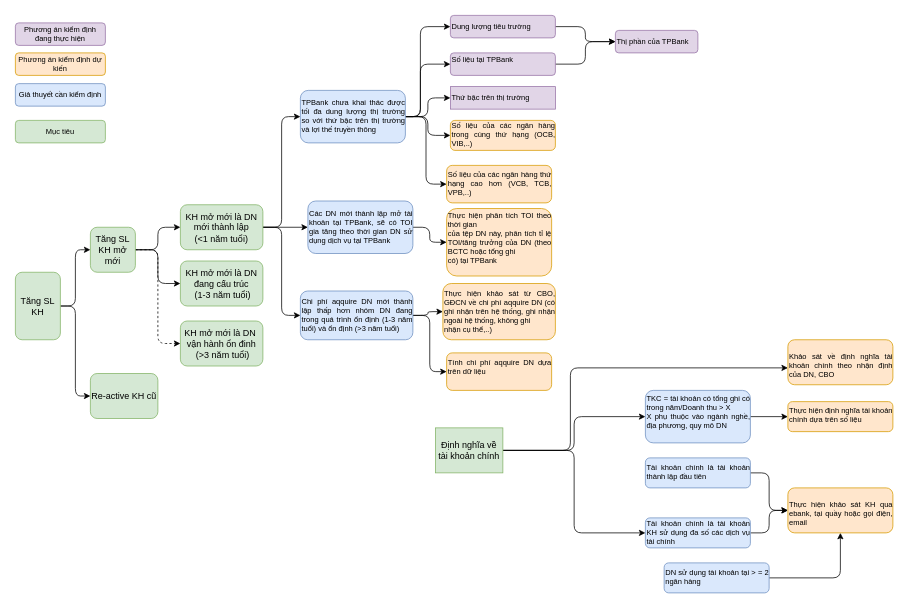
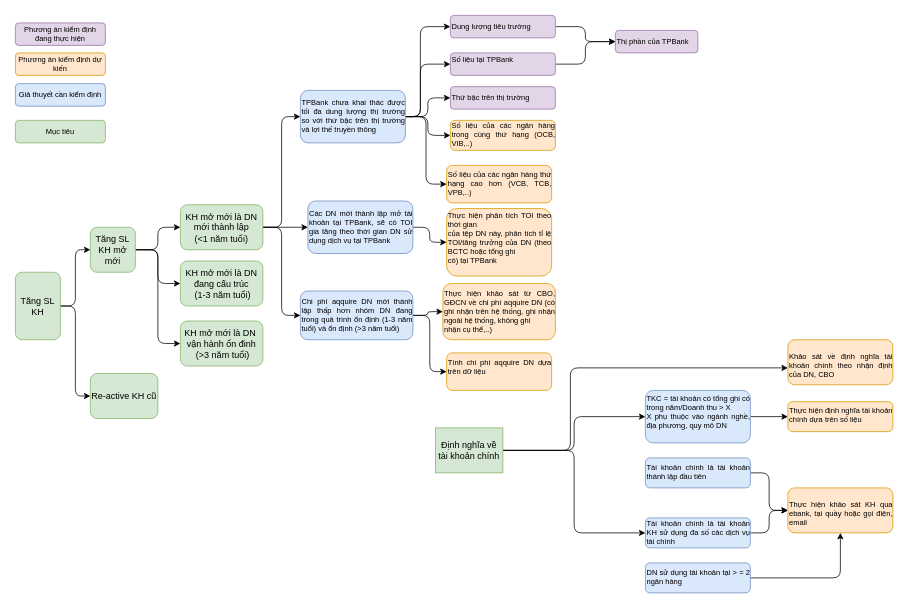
  <mxCell id="0" />
  <mxCell id="1" parent="0" />
  <mxCell id="2" style="edgeStyle=orthogonalEdgeStyle;rounded=1;orthogonalLoop=1;jettySize=auto;html=1;fontSize=10;" edge="1" parent="1" source="5" target="7"><mxGeometry relative="1" as="geometry" /></mxCell>
  <mxCell id="3" style="edgeStyle=orthogonalEdgeStyle;rounded=1;orthogonalLoop=1;jettySize=auto;html=1;" edge="1" parent="1" source="5" target="9"><mxGeometry relative="1" as="geometry"><Array as="points"><mxPoint x="760" y="600" /><mxPoint x="760" y="490" /><mxPoint x="1109" y="490" /></Array></mxGeometry></mxCell>
  <mxCell id="4" style="edgeStyle=orthogonalEdgeStyle;rounded=1;orthogonalLoop=1;jettySize=auto;html=1;entryX=0;entryY=0.5;entryDx=0;entryDy=0;" edge="1" parent="1" source="5" target="31"><mxGeometry relative="1" as="geometry" /></mxCell>
  <mxCell id="5" value="&lt;p style=&quot;margin-top: 0pt; margin-bottom: 0pt; margin-left: 0in; direction: ltr; unicode-bidi: embed; word-break: normal;&quot;&gt;Định nghĩa về tài khoản chính&lt;/p&gt;" style="whiteSpace=wrap;html=1;fillColor=#d5e8d4;strokeColor=#82b366;rounded=0;" vertex="1" parent="1"><mxGeometry x="580" y="570" width="90" height="60" as="geometry" /></mxCell>
  <mxCell id="6" style="edgeStyle=orthogonalEdgeStyle;rounded=1;orthogonalLoop=1;jettySize=auto;html=1;" edge="1" parent="1" source="7" target="8"><mxGeometry relative="1" as="geometry" /></mxCell>
  <mxCell id="7" value="&lt;p style=&quot;margin-top: 0pt; margin-bottom: 0pt; margin-left: 0in; direction: ltr; unicode-bidi: embed; word-break: normal; font-size: 10px;&quot;&gt;&lt;/p&gt;&lt;div style=&quot;text-align: justify; font-size: 10px;&quot;&gt;&lt;span style=&quot;background-color: initial;&quot;&gt;&lt;font style=&quot;font-size: 10px;&quot;&gt;TKC = tài khoản có tổng ghi có trong&amp;nbsp;&lt;/font&gt;&lt;/span&gt;&lt;span style=&quot;background-color: initial;&quot;&gt;năm/Doanh thu &amp;gt; X&lt;/span&gt;&lt;/div&gt;&lt;font style=&quot;font-size: 10px;&quot;&gt;&lt;div style=&quot;text-align: justify;&quot;&gt;&lt;span style=&quot;background-color: initial; font-family: Arial;&quot;&gt;X phụ thuộc vào ngành nghề, địa phương,&amp;nbsp;&lt;/span&gt;&lt;span style=&quot;background-color: initial; font-family: Arial;&quot;&gt;quy mô DN&lt;/span&gt;&lt;/div&gt;&lt;/font&gt;&lt;p&gt;&lt;/p&gt;" style="rounded=1;whiteSpace=wrap;html=1;fillColor=#dae8fc;strokeColor=#6c8ebf;align=left;verticalAlign=middle;" vertex="1" parent="1"><mxGeometry x="860" y="520" width="140" height="70" as="geometry" /></mxCell>
  <mxCell id="8" value="&lt;p style=&quot;margin-top: 0pt; margin-bottom: 0pt; margin-left: 0in; direction: ltr; unicode-bidi: embed; word-break: normal; font-size: 10px;&quot;&gt;&lt;/p&gt;&lt;div style=&quot;text-align: justify; font-size: 10px;&quot;&gt;&lt;div&gt;Thực hiện định nghĩa tài khoản chính dựa trên số liệu&lt;/div&gt;&lt;/div&gt;&lt;p&gt;&lt;/p&gt;" style="rounded=1;whiteSpace=wrap;html=1;fillColor=#ffe6cc;strokeColor=#d79b00;align=left;verticalAlign=top;horizontal=1;" vertex="1" parent="1"><mxGeometry x="1050" y="535" width="140" height="40" as="geometry" /></mxCell>
  <mxCell id="9" value="&lt;p style=&quot;margin-top: 0pt; margin-bottom: 0pt; margin-left: 0in; direction: ltr; unicode-bidi: embed; word-break: normal; font-size: 10px;&quot;&gt;&lt;/p&gt;&lt;div style=&quot;text-align: justify; font-size: 10px;&quot;&gt;&lt;p&gt;Khảo sát về định nghĩa tài khoản chính theo nhận định của DN, CBO&lt;/p&gt;&lt;/div&gt;&lt;p&gt;&lt;/p&gt;" style="rounded=1;whiteSpace=wrap;html=1;fillColor=#ffe6cc;strokeColor=#d79b00;align=left;verticalAlign=top;horizontal=1;" vertex="1" parent="1"><mxGeometry x="1050" y="452.5" width="140" height="60" as="geometry" /></mxCell>
  <mxCell id="10" style="edgeStyle=orthogonalEdgeStyle;rounded=1;orthogonalLoop=1;jettySize=auto;html=1;" edge="1" parent="1" source="11" target="12"><mxGeometry relative="1" as="geometry" /></mxCell>
  <mxCell id="11" value="&lt;p style=&quot;margin-top: 0pt; margin-bottom: 0pt; margin-left: 0in; direction: ltr; unicode-bidi: embed; word-break: normal; font-size: 10px;&quot;&gt;&lt;/p&gt;&lt;div style=&quot;text-align: justify; font-size: 10px;&quot;&gt;&lt;p&gt;Các DN mới thành lập mở tài khoản tại TPBank, sẽ có TOI gia tăng theo thời gian DN sử dụng dịch vụ tại TPBank&lt;/p&gt;&lt;/div&gt;&lt;p&gt;&lt;/p&gt;" style="rounded=1;whiteSpace=wrap;html=1;fillColor=#dae8fc;strokeColor=#6c8ebf;align=left;verticalAlign=middle;" vertex="1" parent="1"><mxGeometry x="410" y="267.5" width="140" height="70" as="geometry" /></mxCell>
  <mxCell id="12" value="&lt;p style=&quot;margin-top: 0pt; margin-bottom: 0pt; margin-left: 0in; direction: ltr; unicode-bidi: embed; word-break: normal; font-size: 10px;&quot;&gt;&lt;/p&gt;&lt;div style=&quot;text-align: justify; font-size: 10px;&quot;&gt;&lt;p style=&quot;language:en-US;margin-top:0pt;margin-bottom:0pt;margin-left:0in;&lt;br/&gt;text-align:center;direction:ltr;unicode-bidi:embed;mso-line-break-override:&lt;br/&gt;none;word-break:normal;punctuation-wrap:hanging&quot;&gt;Thực hiện phân tích TOI theo thời gian&lt;br/&gt;của tệp DN này, phân tích tỉ lệ TOI/tăng trưởng của DN (theo BCTC hoặc tổng ghi&lt;br/&gt;có) tại TPBank&lt;/p&gt;&lt;/div&gt;&lt;p&gt;&lt;/p&gt;" style="rounded=1;whiteSpace=wrap;html=1;fillColor=#ffe6cc;strokeColor=#d79b00;align=left;verticalAlign=middle;" vertex="1" parent="1"><mxGeometry x="595" y="277.5" width="140" height="90" as="geometry" /></mxCell>
  <mxCell id="13" style="edgeStyle=orthogonalEdgeStyle;rounded=1;orthogonalLoop=1;jettySize=auto;html=1;" edge="1" parent="1" source="18" target="24"><mxGeometry relative="1" as="geometry"><Array as="points"><mxPoint x="560" y="155" /><mxPoint x="560" y="35" /></Array></mxGeometry></mxCell>
  <mxCell id="14" style="edgeStyle=orthogonalEdgeStyle;rounded=1;orthogonalLoop=1;jettySize=auto;html=1;entryX=0;entryY=0.5;entryDx=0;entryDy=0;" edge="1" parent="1" source="18" target="21"><mxGeometry relative="1" as="geometry"><Array as="points"><mxPoint x="560" y="155" /><mxPoint x="560" y="85" /></Array></mxGeometry></mxCell>
  <mxCell id="15" style="edgeStyle=orthogonalEdgeStyle;rounded=1;orthogonalLoop=1;jettySize=auto;html=1;" edge="1" parent="1" source="18" target="19"><mxGeometry relative="1" as="geometry" /></mxCell>
  <mxCell id="16" style="edgeStyle=orthogonalEdgeStyle;rounded=1;orthogonalLoop=1;jettySize=auto;html=1;entryX=0;entryY=0.5;entryDx=0;entryDy=0;" edge="1" parent="1" source="18" target="22"><mxGeometry relative="1" as="geometry" /></mxCell>
  <mxCell id="17" style="edgeStyle=orthogonalEdgeStyle;rounded=1;orthogonalLoop=1;jettySize=auto;html=1;" edge="1" parent="1" source="18" target="41"><mxGeometry relative="1" as="geometry" /></mxCell>
  <mxCell id="18" value="&lt;p style=&quot;margin-top: 0pt; margin-bottom: 0pt; margin-left: 0in; direction: ltr; unicode-bidi: embed; word-break: normal; font-size: 10px;&quot;&gt;&lt;/p&gt;&lt;div style=&quot;text-align: justify; font-size: 10px;&quot;&gt;&lt;p&gt;TPBank chưa khai thác được tối đa dung lượng thị trường so với thứ bậc trên thị trường và lợi thế truyền thông&amp;nbsp;&lt;/p&gt;&lt;/div&gt;&lt;p&gt;&lt;/p&gt;" style="rounded=1;whiteSpace=wrap;html=1;fillColor=#dae8fc;strokeColor=#6c8ebf;align=left;verticalAlign=middle;" vertex="1" parent="1"><mxGeometry x="400" y="120" width="140" height="70" as="geometry" /></mxCell>
  <mxCell id="19" value="&lt;p style=&quot;margin-top: 0pt; margin-bottom: 0pt; margin-left: 0in; direction: ltr; unicode-bidi: embed; word-break: normal; font-size: 10px;&quot;&gt;&lt;/p&gt;&lt;div style=&quot;text-align: justify; font-size: 10px;&quot;&gt;&lt;p&gt;Số liệu của các ngân hàng trong cùng thứ hạng (OCB, VIB,..)&lt;/p&gt;&lt;/div&gt;&lt;p&gt;&lt;/p&gt;" style="rounded=1;whiteSpace=wrap;html=1;fillColor=#ffe6cc;strokeColor=#d79b00;align=left;verticalAlign=middle;" vertex="1" parent="1"><mxGeometry x="600" y="160" width="140" height="40" as="geometry" /></mxCell>
  <mxCell id="20" style="edgeStyle=orthogonalEdgeStyle;rounded=1;orthogonalLoop=1;jettySize=auto;html=1;" edge="1" parent="1" source="21" target="25"><mxGeometry relative="1" as="geometry" /></mxCell>
  <mxCell id="21" value="&lt;p style=&quot;margin-top: 0pt; margin-bottom: 0pt; margin-left: 0in; direction: ltr; unicode-bidi: embed; word-break: normal; font-size: 10px;&quot;&gt;&lt;/p&gt;&lt;div style=&quot;text-align: justify; font-size: 10px;&quot;&gt;&lt;p style=&quot;language:en-US;margin-top:0pt;margin-bottom:0pt;margin-left:0in;&lt;br/&gt;text-align:center;direction:ltr;unicode-bidi:embed;mso-line-break-override:&lt;br/&gt;none;word-break:normal;punctuation-wrap:hanging&quot;&gt;Số liệu tại TPBank&lt;/p&gt;&lt;/div&gt;&lt;p&gt;&lt;/p&gt;" style="rounded=1;whiteSpace=wrap;html=1;fillColor=#e1d5e7;strokeColor=#9673a6;align=left;verticalAlign=middle;" vertex="1" parent="1"><mxGeometry x="600" y="70" width="140" height="30" as="geometry" /></mxCell>
  <mxCell id="22" value="&lt;p style=&quot;margin-top: 0pt; margin-bottom: 0pt; margin-left: 0in; direction: ltr; unicode-bidi: embed; word-break: normal; font-size: 10px;&quot;&gt;&lt;/p&gt;&lt;div style=&quot;text-align: justify; font-size: 10px;&quot;&gt;&lt;p&gt;Số liệu của các ngân hàng thứ hạng cao hơn (VCB, TCB, VPB,..)&lt;br&gt;&lt;/p&gt;&lt;/div&gt;&lt;p&gt;&lt;/p&gt;" style="rounded=1;whiteSpace=wrap;html=1;fillColor=#ffe6cc;strokeColor=#d79b00;align=left;verticalAlign=middle;" vertex="1" parent="1"><mxGeometry x="595" y="220" width="140" height="50" as="geometry" /></mxCell>
  <mxCell id="23" style="edgeStyle=orthogonalEdgeStyle;rounded=1;orthogonalLoop=1;jettySize=auto;html=1;" edge="1" parent="1" source="24" target="25"><mxGeometry relative="1" as="geometry" /></mxCell>
  <mxCell id="24" value="&lt;p style=&quot;margin-top: 0pt; margin-bottom: 0pt; margin-left: 0in; direction: ltr; unicode-bidi: embed; word-break: normal; font-size: 10px;&quot;&gt;&lt;/p&gt;&lt;div style=&quot;text-align: justify; font-size: 10px;&quot;&gt;&lt;p&gt;Dung lượng tiêu trường&lt;/p&gt;&lt;/div&gt;&lt;p&gt;&lt;/p&gt;" style="rounded=1;whiteSpace=wrap;html=1;fillColor=#e1d5e7;strokeColor=#9673a6;align=left;verticalAlign=middle;" vertex="1" parent="1"><mxGeometry x="600" width="140" height="30" as="geometry" y="20" /></mxCell>
  <mxCell id="25" value="&lt;p style=&quot;margin-top: 0pt; margin-bottom: 0pt; margin-left: 0in; direction: ltr; unicode-bidi: embed; word-break: normal; font-size: 10px;&quot;&gt;&lt;/p&gt;&lt;div style=&quot;text-align: justify; font-size: 10px;&quot;&gt;&lt;p&gt;Thị phần của TPBank&lt;/p&gt;&lt;/div&gt;&lt;p&gt;&lt;/p&gt;" style="rounded=1;whiteSpace=wrap;html=1;fillColor=#e1d5e7;strokeColor=#9673a6;align=left;verticalAlign=middle;" vertex="1" parent="1"><mxGeometry x="820" y="40" width="110" height="30" as="geometry" /></mxCell>
  <mxCell id="26" style="edgeStyle=orthogonalEdgeStyle;rounded=1;orthogonalLoop=1;jettySize=auto;html=1;" edge="1" parent="1" source="27" target="32"><mxGeometry relative="1" as="geometry" /></mxCell>
  <mxCell id="27" value="&lt;p style=&quot;margin-top: 0pt; margin-bottom: 0pt; margin-left: 0in; direction: ltr; unicode-bidi: embed; word-break: normal; font-size: 10px;&quot;&gt;&lt;/p&gt;&lt;div style=&quot;text-align: justify; font-size: 10px;&quot;&gt;&lt;p&gt;Tài khoản chính là tài khoản thành lập đầu tiên&lt;/p&gt;&lt;/div&gt;&lt;p&gt;&lt;/p&gt;" style="rounded=1;whiteSpace=wrap;html=1;fillColor=#dae8fc;strokeColor=#6c8ebf;align=left;verticalAlign=middle;" vertex="1" parent="1"><mxGeometry x="860" y="610" width="140" height="40" as="geometry" /></mxCell>
  <mxCell id="28" style="edgeStyle=orthogonalEdgeStyle;rounded=1;orthogonalLoop=1;jettySize=auto;html=1;" edge="1" parent="1" source="29" target="32"><mxGeometry relative="1" as="geometry" /></mxCell>
- <mxCell id="29" value="&lt;p style=&quot;margin-top: 0pt; margin-bottom: 0pt; margin-left: 0in; direction: ltr; unicode-bidi: embed; word-break: normal; font-size: 10px;&quot;&gt;&lt;/p&gt;&lt;div style=&quot;text-align: justify; font-size: 10px;&quot;&gt;&lt;p&gt;DN sử dụng tài khoản tại &amp;gt; = 2 ngân hàng&lt;/p&gt;&lt;/div&gt;&lt;p&gt;&lt;/p&gt;" style="rounded=1;whiteSpace=wrap;html=1;fillColor=#dae8fc;strokeColor=#6c8ebf;align=left;verticalAlign=middle;" vertex="1" parent="1"><mxGeometry x="885" y="750" width="140" height="40" as="geometry" /></mxCell>
+ <mxCell id="29" value="&lt;p style=&quot;margin-top: 0pt; margin-bottom: 0pt; margin-left: 0in; direction: ltr; unicode-bidi: embed; word-break: normal; font-size: 10px;&quot;&gt;&lt;/p&gt;&lt;div style=&quot;text-align: justify; font-size: 10px;&quot;&gt;&lt;p&gt;DN sử dụng tài khoản tại &amp;gt; = 2 ngân hàng&lt;/p&gt;&lt;/div&gt;&lt;p&gt;&lt;/p&gt;" style="rounded=1;whiteSpace=wrap;html=1;fillColor=#dae8fc;strokeColor=#6c8ebf;align=left;verticalAlign=middle;" vertex="1" parent="1"><mxGeometry x="860" y="750" width="140" height="40" as="geometry" /></mxCell>
  <mxCell id="30" style="edgeStyle=orthogonalEdgeStyle;rounded=1;orthogonalLoop=1;jettySize=auto;html=1;entryX=0;entryY=0.5;entryDx=0;entryDy=0;" edge="1" parent="1" source="31" target="32"><mxGeometry relative="1" as="geometry" /></mxCell>
  <mxCell id="31" value="&lt;p style=&quot;margin-top: 0pt; margin-bottom: 0pt; margin-left: 0in; direction: ltr; unicode-bidi: embed; word-break: normal; font-size: 10px;&quot;&gt;&lt;/p&gt;&lt;div style=&quot;text-align: justify; font-size: 10px;&quot;&gt;&lt;p&gt;Tài khoản chính là tài khoản KH sử dụng đa số các dịch vụ tài chính&lt;/p&gt;&lt;/div&gt;&lt;p&gt;&lt;/p&gt;" style="rounded=1;whiteSpace=wrap;html=1;fillColor=#dae8fc;strokeColor=#6c8ebf;align=left;verticalAlign=middle;" vertex="1" parent="1"><mxGeometry x="860" y="690" width="140" height="40" as="geometry" /></mxCell>
  <mxCell id="32" value="&lt;p style=&quot;margin-top: 0pt; margin-bottom: 0pt; margin-left: 0in; direction: ltr; unicode-bidi: embed; word-break: normal; font-size: 10px;&quot;&gt;&lt;/p&gt;&lt;div style=&quot;text-align: justify; font-size: 10px;&quot;&gt;&lt;p&gt;Thực hiện khảo sát KH qua ebank, tại quầy hoặc gọi điện, email&lt;/p&gt;&lt;/div&gt;&lt;p&gt;&lt;/p&gt;" style="rounded=1;whiteSpace=wrap;html=1;fillColor=#ffe6cc;strokeColor=#d79b00;align=left;verticalAlign=top;horizontal=1;" vertex="1" parent="1"><mxGeometry x="1050" y="650" width="140" height="60" as="geometry" /></mxCell>
  <mxCell id="33" style="edgeStyle=orthogonalEdgeStyle;rounded=1;orthogonalLoop=1;jettySize=auto;html=1;" edge="1" parent="1" source="35" target="36"><mxGeometry relative="1" as="geometry" /></mxCell>
  <mxCell id="34" style="edgeStyle=orthogonalEdgeStyle;rounded=1;orthogonalLoop=1;jettySize=auto;html=1;entryX=0;entryY=0.5;entryDx=0;entryDy=0;" edge="1" parent="1" source="35" target="37"><mxGeometry relative="1" as="geometry" /></mxCell>
  <mxCell id="35" value="&lt;p style=&quot;margin-top: 0pt; margin-bottom: 0pt; margin-left: 0in; direction: ltr; unicode-bidi: embed; word-break: normal; font-size: 10px;&quot;&gt;&lt;/p&gt;&lt;div style=&quot;text-align: justify; font-size: 10px;&quot;&gt;&lt;p&gt;Chi phí aqquire DN mới thành lập thấp hơn nhóm DN đang trong quá trình ổn định (1-3 năm tuổi) và ổn định (&amp;gt;3 năm tuổi)&lt;/p&gt;&lt;/div&gt;&lt;p&gt;&lt;/p&gt;" style="rounded=1;whiteSpace=wrap;html=1;fillColor=#dae8fc;strokeColor=#6c8ebf;align=left;verticalAlign=middle;" vertex="1" parent="1"><mxGeometry x="400" y="387.5" width="150" height="65" as="geometry" /></mxCell>
  <mxCell id="36" value="&lt;p style=&quot;margin-top: 0pt; margin-bottom: 0pt; margin-left: 0in; direction: ltr; unicode-bidi: embed; word-break: normal; font-size: 10px;&quot;&gt;&lt;/p&gt;&lt;div style=&quot;text-align: justify; font-size: 10px;&quot;&gt;&lt;p&gt;Thực hiện khảo sát từ CBO, GĐCN về chi phí aqquire DN (có ghi nhận trên hệ thống, ghi nhận ngoài hệ thống, không ghi&lt;br&gt;nhận cụ thể,..)&lt;/p&gt;&lt;/div&gt;&lt;p&gt;&lt;/p&gt;" style="rounded=1;whiteSpace=wrap;html=1;fillColor=#ffe6cc;strokeColor=#d79b00;align=left;verticalAlign=middle;" vertex="1" parent="1"><mxGeometry x="590" y="377.5" width="150" height="75" as="geometry" /></mxCell>
  <mxCell id="37" value="&lt;p style=&quot;margin-top: 0pt; margin-bottom: 0pt; margin-left: 0in; direction: ltr; unicode-bidi: embed; word-break: normal; font-size: 10px;&quot;&gt;&lt;/p&gt;&lt;div style=&quot;text-align: justify; font-size: 10px;&quot;&gt;&lt;p style=&quot;language:en-US;margin-top:0pt;margin-bottom:0pt;margin-left:0in;&lt;br/&gt;text-align:center;direction:ltr;unicode-bidi:embed;mso-line-break-override:&lt;br/&gt;none;word-break:normal;punctuation-wrap:hanging&quot;&gt;Tính chi phí aqquire DN dựa trên dữ liệu&lt;/p&gt;&lt;/div&gt;&lt;p&gt;&lt;/p&gt;" style="rounded=1;whiteSpace=wrap;html=1;fillColor=#ffe6cc;strokeColor=#d79b00;align=left;verticalAlign=top;horizontal=1;" vertex="1" parent="1"><mxGeometry x="595" y="470" width="140" height="50" as="geometry" /></mxCell>
  <mxCell id="38" value="&lt;p style=&quot;margin-top: 0pt; margin-bottom: 0pt; margin-left: 0in; direction: ltr; unicode-bidi: embed; word-break: normal; font-size: 10px;&quot;&gt;&lt;/p&gt;&lt;div style=&quot;font-size: 10px;&quot;&gt;&lt;p&gt;Phương án kiểm định đang thực hiện&lt;/p&gt;&lt;/div&gt;&lt;p&gt;&lt;/p&gt;" style="rounded=1;whiteSpace=wrap;html=1;fillColor=#e1d5e7;strokeColor=#9673a6;align=center;verticalAlign=middle;" vertex="1" parent="1"><mxGeometry x="20" y="30" width="120" height="30" as="geometry" /></mxCell>
  <mxCell id="39" value="&lt;p style=&quot;margin-top: 0pt; margin-bottom: 0pt; margin-left: 0in; direction: ltr; unicode-bidi: embed; word-break: normal; font-size: 10px;&quot;&gt;&lt;/p&gt;&lt;div style=&quot;font-size: 10px;&quot;&gt;&lt;p&gt;Phương án kiểm định dự kiến&lt;/p&gt;&lt;/div&gt;&lt;p&gt;&lt;/p&gt;" style="rounded=1;whiteSpace=wrap;html=1;fillColor=#ffe6cc;strokeColor=#d79b00;align=center;verticalAlign=middle;" vertex="1" parent="1"><mxGeometry x="20" y="70" width="120" height="30" as="geometry" /></mxCell>
  <mxCell id="40" value="&lt;p style=&quot;margin-top: 0pt; margin-bottom: 0pt; margin-left: 0in; direction: ltr; unicode-bidi: embed; word-break: normal; font-size: 10px;&quot;&gt;&lt;/p&gt;&lt;div style=&quot;font-size: 10px;&quot;&gt;&lt;p&gt;Giả thuyết cần kiểm định&lt;/p&gt;&lt;/div&gt;&lt;p&gt;&lt;/p&gt;" style="rounded=1;whiteSpace=wrap;html=1;fillColor=#dae8fc;strokeColor=#6c8ebf;align=center;verticalAlign=middle;" vertex="1" parent="1"><mxGeometry x="20" y="111" width="120" height="30" as="geometry" /></mxCell>
- <mxCell id="41" value="&lt;p style=&quot;margin-top: 0pt; margin-bottom: 0pt; margin-left: 0in; direction: ltr; unicode-bidi: embed; word-break: normal; font-size: 10px;&quot;&gt;&lt;/p&gt;&lt;div style=&quot;text-align: justify; font-size: 10px;&quot;&gt;&lt;p&gt;Thứ bậc trên thị trường&lt;/p&gt;&lt;/div&gt;&lt;p&gt;&lt;/p&gt;" style="whiteSpace=wrap;html=1;fillColor=#e1d5e7;strokeColor=#9673a6;align=left;verticalAlign=middle;rounded=0;" vertex="1" parent="1"><mxGeometry x="600" y="115" width="140" height="30" as="geometry" /></mxCell>
+ <mxCell id="41" value="&lt;p style=&quot;margin-top: 0pt; margin-bottom: 0pt; margin-left: 0in; direction: ltr; unicode-bidi: embed; word-break: normal; font-size: 10px;&quot;&gt;&lt;/p&gt;&lt;div style=&quot;text-align: justify; font-size: 10px;&quot;&gt;&lt;p&gt;Thứ bậc trên thị trường&lt;/p&gt;&lt;/div&gt;&lt;p&gt;&lt;/p&gt;" style="rounded=1;whiteSpace=wrap;html=1;fillColor=#e1d5e7;strokeColor=#9673a6;align=left;verticalAlign=middle;" vertex="1" parent="1"><mxGeometry x="600" y="115" width="140" height="30" as="geometry" /></mxCell>
  <mxCell id="42" style="edgeStyle=orthogonalEdgeStyle;rounded=1;orthogonalLoop=1;jettySize=auto;html=1;" edge="1" parent="1" source="44" target="48"><mxGeometry relative="1" as="geometry" /></mxCell>
  <mxCell id="43" style="edgeStyle=orthogonalEdgeStyle;rounded=1;orthogonalLoop=1;jettySize=auto;html=1;entryX=0;entryY=0.5;entryDx=0;entryDy=0;" edge="1" parent="1" source="44" target="49"><mxGeometry relative="1" as="geometry" /></mxCell>
  <mxCell id="44" value="&lt;p style=&quot;margin-top: 0pt; margin-bottom: 0pt; margin-left: 0in; direction: ltr; unicode-bidi: embed; word-break: normal;&quot;&gt;Tăng SL KH&lt;/p&gt;" style="rounded=1;whiteSpace=wrap;html=1;fillColor=#d5e8d4;strokeColor=#82b366;" vertex="1" parent="1"><mxGeometry x="20" y="362.5" width="60" height="90" as="geometry" /></mxCell>
  <mxCell id="45" style="edgeStyle=orthogonalEdgeStyle;rounded=1;orthogonalLoop=1;jettySize=auto;html=1;" edge="1" parent="1" source="48" target="53"><mxGeometry relative="1" as="geometry" /></mxCell>
  <mxCell id="46" style="edgeStyle=orthogonalEdgeStyle;rounded=1;orthogonalLoop=1;jettySize=auto;html=1;entryX=0;entryY=0.5;entryDx=0;entryDy=0;" edge="1" parent="1" source="48" target="54"><mxGeometry relative="1" as="geometry" /></mxCell>
- <mxCell id="47" style="edgeStyle=orthogonalEdgeStyle;rounded=1;orthogonalLoop=1;jettySize=auto;html=1;entryX=0;entryY=0.5;entryDx=0;entryDy=0;dashed=1;" edge="1" parent="1" source="48" target="55"><mxGeometry relative="1" as="geometry" /></mxCell>
+ <mxCell id="47" style="edgeStyle=orthogonalEdgeStyle;rounded=1;orthogonalLoop=1;jettySize=auto;html=1;entryX=0;entryY=0.5;entryDx=0;entryDy=0;" edge="1" parent="1" source="48" target="55"><mxGeometry relative="1" as="geometry" /></mxCell>
  <mxCell id="48" value="&lt;p style=&quot;margin-top: 0pt; margin-bottom: 0pt; margin-left: 0in; direction: ltr; unicode-bidi: embed; word-break: normal;&quot;&gt;Tăng SL KH mở mới&lt;/p&gt;" style="rounded=1;whiteSpace=wrap;html=1;fillColor=#d5e8d4;strokeColor=#82b366;" vertex="1" parent="1"><mxGeometry x="120" y="302.5" width="60" height="60" as="geometry" /></mxCell>
  <mxCell id="49" value="&lt;p style=&quot;margin-top: 0pt; margin-bottom: 0pt; margin-left: 0in; direction: ltr; unicode-bidi: embed; word-break: normal;&quot;&gt;Re-active KH cũ&lt;/p&gt;" style="rounded=1;whiteSpace=wrap;html=1;fillColor=#d5e8d4;strokeColor=#82b366;" vertex="1" parent="1"><mxGeometry x="120" y="497.5" width="90" height="60" as="geometry" /></mxCell>
  <mxCell id="50" style="edgeStyle=orthogonalEdgeStyle;rounded=1;orthogonalLoop=1;jettySize=auto;html=1;entryX=0;entryY=0.5;entryDx=0;entryDy=0;" edge="1" parent="1" source="53" target="18"><mxGeometry relative="1" as="geometry" /></mxCell>
  <mxCell id="51" style="edgeStyle=orthogonalEdgeStyle;rounded=1;orthogonalLoop=1;jettySize=auto;html=1;entryX=0;entryY=0.5;entryDx=0;entryDy=0;" edge="1" parent="1" source="53" target="35"><mxGeometry relative="1" as="geometry" /></mxCell>
  <mxCell id="52" style="edgeStyle=orthogonalEdgeStyle;rounded=1;orthogonalLoop=1;jettySize=auto;html=1;" edge="1" parent="1" source="53" target="11"><mxGeometry relative="1" as="geometry" /></mxCell>
  <mxCell id="53" value="KH mở mới là DN mới thành lập &lt;br&gt;(&amp;lt;1 năm tuổi)" style="rounded=1;whiteSpace=wrap;html=1;fillColor=#d5e8d4;strokeColor=#82b366;" vertex="1" parent="1"><mxGeometry x="240" y="272.5" width="110" height="60" as="geometry" /></mxCell>
  <mxCell id="54" value="KH mở mới là DN đang cấu trúc&lt;br&gt;&amp;nbsp;(1-3 năm tuổi)" style="rounded=1;whiteSpace=wrap;html=1;fillColor=#d5e8d4;strokeColor=#82b366;" vertex="1" parent="1"><mxGeometry x="240" y="347.5" width="110" height="60" as="geometry" /></mxCell>
  <mxCell id="55" value="KH mở mới là DN&amp;nbsp; vận hành ổn đinh&lt;br&gt;&amp;nbsp;(&amp;gt;3 năm tuổi)" style="rounded=1;whiteSpace=wrap;html=1;fillColor=#d5e8d4;strokeColor=#82b366;" vertex="1" parent="1"><mxGeometry x="240" y="427.5" width="110" height="60" as="geometry" /></mxCell>
  <mxCell id="56" value="&lt;p style=&quot;margin-top: 0pt; margin-bottom: 0pt; margin-left: 0in; direction: ltr; unicode-bidi: embed; word-break: normal; font-size: 10px;&quot;&gt;&lt;/p&gt;&lt;div style=&quot;font-size: 10px;&quot;&gt;&lt;p&gt;Mục tiêu&lt;/p&gt;&lt;/div&gt;&lt;p&gt;&lt;/p&gt;" style="rounded=1;whiteSpace=wrap;html=1;fillColor=#d5e8d4;strokeColor=#82b366;align=center;verticalAlign=middle;" vertex="1" parent="1"><mxGeometry x="20" y="160" width="120" height="30" as="geometry" /></mxCell>
